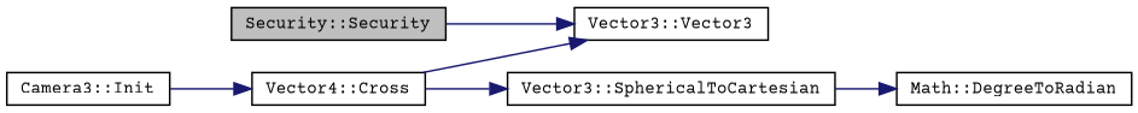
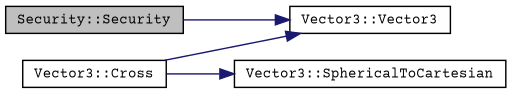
  digraph {
    fontname="Courier Prime"
    rankdir=LR
    node [color=black fontname="Courier Prime" fontsize=10 shape=record]
    edge [color=midnightblue fontname="Courier Prime" fontsize=10 labelfontname=Helvetica labelfontsize=10 style=solid]
    n1 [fillcolor=grey75 fontcolor=black height=0.2 label="Security::Security" style=filled width=0.4]
    n2 [height=0.2 label="Vector3::Vector3" width=0.4]
-   n3 [height=0.2 label="Camera3::Init" width=0.4]
-   n4 [height=0.2 label="Vector4::Cross" width=0.4]
+   n4 [height=0.2 label="Vector3::Cross" width=0.4]
    n5 [height=0.2 label="Vector3::SphericalToCartesian" width=0.4]
-   n6 [height=0.2 label="Math::DegreeToRadian" width=0.4]
    n1 -> n2
-   n3 -> n4
    n4 -> n2
    n4 -> n5
-   n5 -> n6
  }
